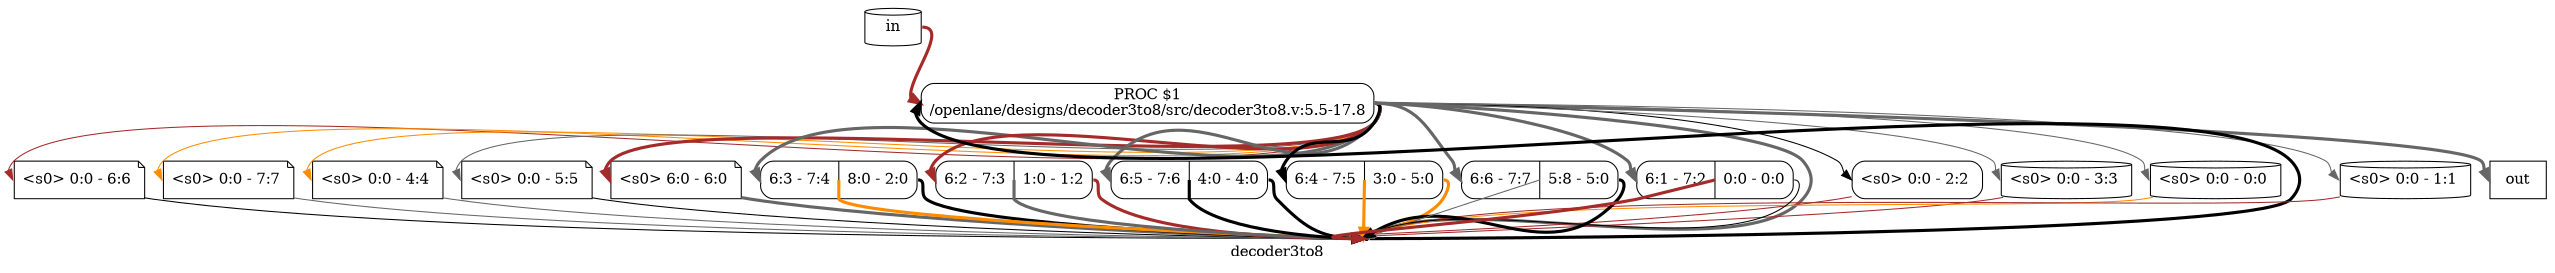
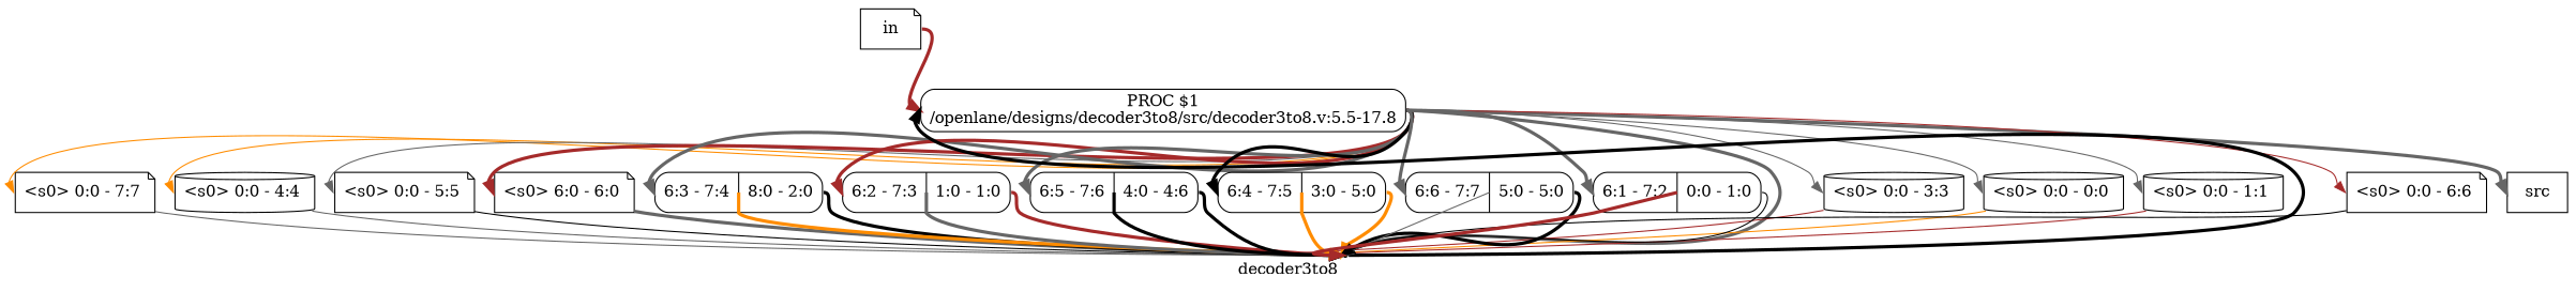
  digraph {
    label=decoder3to8
    rankdir=TB
    remincross=true
    node [color=black fontcolor=black shape=record style=rounded]
    edge [color=gray40 fontcolor=black headport=w style="setlinewidth(3)" tailport=e]
-   n3 [label=out shape=box style=""]
-   n4 [label=in shape=cylinder style=""]
+   n3 [label=src shape=box style=""]
+   n4 [label=in shape=note style=""]
    p0 [label="PROC $1\n/openlane/designs/decoder3to8/src/decoder3to8.v:5.5-17.8" shape=box color="" fontcolor=""]
-   x1 [label="<s0> 0:0 - 2:2 " shape=box]
    n1 [shape=point color="" fontcolor="" style=""]
    x2 [label="<s0> 0:0 - 3:3 " shape=cylinder]
    x3 [label="<s0> 0:0 - 0:0 " shape=cylinder]
    x4 [label="<s0> 0:0 - 1:1 " shape=cylinder]
    x5 [label="<s0> 0:0 - 6:6 " shape=note]
    x6 [label="<s0> 0:0 - 7:7 " shape=note]
-   x7 [label="<s0> 0:0 - 4:4 " shape=note]
+   x7 [label="<s0> 0:0 - 4:4 " shape=cylinder]
    x8 [label="<s0> 0:0 - 5:5 " shape=note]
    x9 [label="<s0> 6:0 - 6:0 " shape=note]
    x11 [label="<s1> 6:3 - 7:4 |<s0> 8:0 - 2:0 "]
-   x12 [label="<s1> 6:2 - 7:3 |<s0> 1:0 - 1:2 "]
-   x13 [label="<s1> 6:5 - 7:6 |<s0> 4:0 - 4:0 "]
+   x12 [label="<s1> 6:2 - 7:3 |<s0> 1:0 - 1:0 "]
+   x13 [label="<s1> 6:5 - 7:6 |<s0> 4:0 - 4:6 "]
    x14 [label="<s1> 6:4 - 7:5 |<s0> 3:0 - 5:0 "]
-   x15 [label="<s1> 6:6 - 7:7 |<s0> 5:8 - 5:0 "]
-   x16 [label="<s1> 6:1 - 7:2 |<s0> 0:0 - 0:0 "]
+   x15 [label="<s1> 6:6 - 7:7 |<s0> 5:0 - 5:0 "]
+   x16 [label="<s1> 6:1 - 7:2 |<s0> 0:0 - 1:0 "]
    n4 -> p0 [color=brown]
    p0 -> n3
-   p0 -> x1 [color=black style=""]
    p0 -> n1
    p0 -> x2 [style=""]
    p0 -> x3 [style=""]
    p0 -> x4 [style=""]
    p0 -> x5 [color=brown style=""]
    p0 -> x6 [color=darkorange style=""]
    p0 -> x7 [color=darkorange style=""]
    p0 -> x8 [style=""]
    p0 -> x9 [color=brown]
    p0 -> x11
    p0 -> x12 [color=brown]
    p0 -> x13
    p0 -> x14 [color=black]
    p0 -> x15
    p0 -> x16
-   x1 -> n1 [color=brown tailport="s0:e" style=""]
    n1 -> p0 [color=black]
    x2 -> n1 [color=brown tailport="s0:e" style=""]
    x3 -> n1 [color=darkorange tailport="s0:e" style=""]
    x4 -> n1 [color=brown tailport="s0:e" style=""]
    x5 -> n1 [color=black tailport="s0:e" style=""]
    x6 -> n1 [tailport="s0:e" style=""]
    x7 -> n1 [tailport="s0:e" style=""]
    x8 -> n1 [color=black tailport="s0:e" style=""]
    x9 -> n1 [tailport="s0:e"]
    x11 -> n1 [color=black tailport="s0:e"]
    x11 -> n1 [color=darkorange tailport="s1:e"]
    x12 -> n1 [color=brown tailport="s0:e"]
    x12 -> n1 [tailport="s1:e"]
    x13 -> n1 [color=black tailport="s0:e"]
    x13 -> n1 [color=black tailport="s1:e"]
    x14 -> n1 [color=darkorange tailport="s0:e"]
    x14 -> n1 [color=darkorange tailport="s1:e"]
    x15 -> n1 [color=black tailport="s0:e"]
    x15 -> n1 [tailport="s1:e" style=""]
    x16 -> n1 [color=black tailport="s0:e" style=""]
    x16 -> n1 [color=brown tailport="s1:e"]
  }
